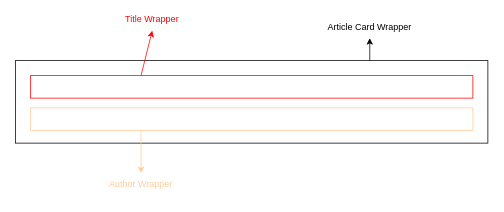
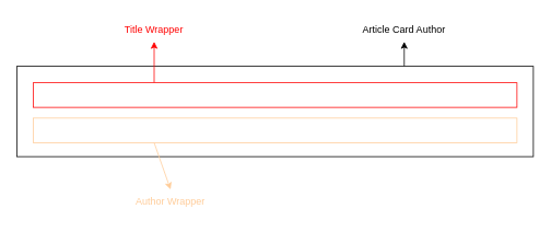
  <mxCell id="0" />
  <mxCell id="1" parent="0" />
  <mxCell id="2" style="edgeStyle=none;html=1;exitX=0.75;exitY=0;exitDx=0;exitDy=0;entryX=0.5;entryY=1;entryDx=0;entryDy=0;" edge="1" parent="1" source="3" target="8"><mxGeometry relative="1" as="geometry" /></mxCell>
  <mxCell id="3" value="" style="rounded=0;whiteSpace=wrap;html=1;" vertex="1" parent="1"><mxGeometry x="20" y="80" width="630" height="110" as="geometry" /></mxCell>
  <mxCell id="4" style="edgeStyle=none;html=1;exitX=0.25;exitY=1;exitDx=0;exitDy=0;entryX=0.5;entryY=0;entryDx=0;entryDy=0;strokeColor=#FFCC99;" edge="1" parent="1" source="5" target="10"><mxGeometry relative="1" as="geometry"><mxPoint x="188" y="270" as="targetPoint" /></mxGeometry></mxCell>
  <mxCell id="5" value="" style="rounded=0;whiteSpace=wrap;html=1;strokeColor=#FFCC99;" vertex="1" parent="1"><mxGeometry x="40" y="143" width="590" height="30" as="geometry" /></mxCell>
  <mxCell id="6" style="edgeStyle=none;html=1;exitX=0.25;exitY=0;exitDx=0;exitDy=0;entryX=0.5;entryY=1;entryDx=0;entryDy=0;strokeColor=#FF0000;" edge="1" parent="1" source="7" target="9"><mxGeometry relative="1" as="geometry" /></mxCell>
  <mxCell id="7" value="" style="rounded=0;whiteSpace=wrap;html=1;strokeColor=#FF0000;" vertex="1" parent="1"><mxGeometry x="40" y="100" width="590" height="30" as="geometry" /></mxCell>
- <mxCell id="8" value="Article Card Wrapper" style="text;html=1;strokeColor=none;fillColor=none;align=center;verticalAlign=middle;whiteSpace=wrap;rounded=0;" vertex="1" parent="1"><mxGeometry x="410" y="20" width="165" height="30" as="geometry" /></mxCell>
- <mxCell id="9" value="Title Wrapper" style="text;html=1;align=center;verticalAlign=middle;whiteSpace=wrap;rounded=0;fontColor=#FF0000;" vertex="1" parent="1"><mxGeometry x="120" y="10" width="165" height="30" as="geometry" /></mxCell>
- <mxCell id="10" value="Author Wrapper" style="text;html=1;strokeColor=none;fillColor=none;align=center;verticalAlign=middle;whiteSpace=wrap;rounded=0;fontColor=#FFCC99;" vertex="1" parent="1"><mxGeometry x="105" y="230" width="165" height="30" as="geometry" /></mxCell>
+ <mxCell id="8" value="Article Card Author" style="text;html=1;strokeColor=none;fillColor=none;align=center;verticalAlign=middle;whiteSpace=wrap;rounded=0;" vertex="1" parent="1"><mxGeometry x="410" y="20" width="165" height="30" as="geometry" /></mxCell>
+ <mxCell id="9" value="Title Wrapper" style="text;html=1;align=center;verticalAlign=middle;whiteSpace=wrap;rounded=0;fontColor=#FF0000;" vertex="1" parent="1"><mxGeometry x="105" y="20" width="165" height="30" as="geometry" /></mxCell>
+ <mxCell id="10" value="Author Wrapper" style="text;html=1;strokeColor=none;fillColor=none;align=center;verticalAlign=middle;whiteSpace=wrap;rounded=0;fontColor=#FFCC99;" vertex="1" parent="1"><mxGeometry x="125" y="230" width="165" height="30" as="geometry" /></mxCell>
